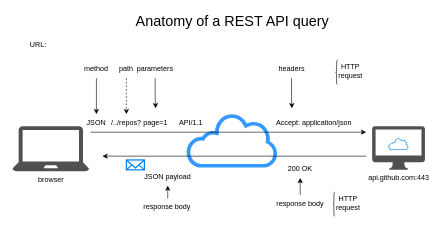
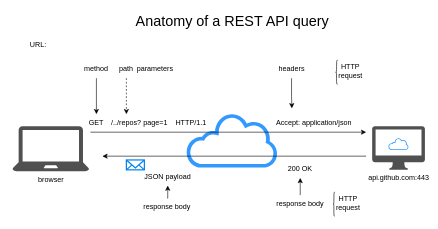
  <mxCell id="0" />
  <mxCell id="1" parent="0" />
  <mxCell id="2" value="" style="sketch=0;pointerEvents=1;shadow=0;dashed=0;html=1;strokeColor=none;fillColor=#3399FF;labelPosition=center;verticalLabelPosition=bottom;outlineConnect=0;verticalAlign=top;align=center;shape=mxgraph.office.clouds.cloud;" vertex="1" parent="1"><mxGeometry y="189" width="153.82" height="90" as="geometry" x="310" /></mxCell>
  <mxCell id="3" value="browser" style="sketch=0;pointerEvents=1;shadow=0;dashed=0;html=1;strokeColor=none;fillColor=#505050;labelPosition=center;verticalLabelPosition=bottom;verticalAlign=top;outlineConnect=0;align=center;shape=mxgraph.office.devices.laptop;" vertex="1" parent="1"><mxGeometry x="20" y="210" width="127.94" height="75" as="geometry" /></mxCell>
  <mxCell id="4" value="" style="group" vertex="1" connectable="0" parent="1"><mxGeometry x="620" y="210" width="88" height="72.83" as="geometry" /></mxCell>
  <mxCell id="5" value="api.github.com:443" style="sketch=0;pointerEvents=1;shadow=0;dashed=0;html=1;strokeColor=none;fillColor=#505050;labelPosition=center;verticalLabelPosition=bottom;verticalAlign=top;outlineConnect=0;align=center;shape=mxgraph.office.devices.mac_client;" vertex="1" parent="4"><mxGeometry width="88" height="72.83" as="geometry" /></mxCell>
  <mxCell id="6" value="" style="sketch=0;pointerEvents=1;shadow=0;dashed=0;html=1;strokeColor=none;fillColor=#3399FF;labelPosition=center;verticalLabelPosition=bottom;outlineConnect=0;verticalAlign=top;align=center;shape=mxgraph.office.clouds.cloud;" vertex="1" parent="4"><mxGeometry x="27" y="20" width="34" height="19.89" as="geometry" /></mxCell>
  <mxCell id="7" value="" style="html=1;verticalLabelPosition=bottom;align=center;labelBackgroundColor=#ffffff;verticalAlign=top;strokeWidth=2;strokeColor=#0080F0;shadow=0;dashed=0;shape=mxgraph.ios7.icons.mail;" vertex="1" parent="1"><mxGeometry x="210" y="266.33" width="30" height="16.5" as="geometry" /></mxCell>
  <mxCell id="8" value="&lt;br&gt;" style="endArrow=classic;html=1;rounded=0;" edge="1" parent="1"><mxGeometry width="50" height="50" relative="1" as="geometry"><mxPoint x="150" y="220" as="sourcePoint" /><mxPoint x="610" y="220" as="targetPoint" /></mxGeometry></mxCell>
  <mxCell id="9" value="&lt;br&gt;" style="endArrow=classic;html=1;rounded=0;" edge="1" parent="1"><mxGeometry width="50" height="50" relative="1" as="geometry"><mxPoint x="610" y="260" as="sourcePoint" /><mxPoint x="170" y="260" as="targetPoint" /></mxGeometry></mxCell>
  <mxCell id="10" value="&lt;font style=&quot;font-size: 24px;&quot;&gt;Anatomy of a REST API query&lt;/font&gt;" style="text;strokeColor=none;align=center;fillColor=none;html=1;verticalAlign=middle;whiteSpace=wrap;rounded=0;" vertex="1" parent="1"><mxGeometry x="156.91" y="20" width="460" height="30" as="geometry" /></mxCell>
  <mxCell id="11" value="" style="shape=curlyBracket;whiteSpace=wrap;html=1;rounded=1;labelPosition=left;verticalLabelPosition=middle;align=right;verticalAlign=middle;" vertex="1" parent="1"><mxGeometry x="558.92" y="100" width="3.33" height="40" as="geometry" /></mxCell>
  <mxCell id="12" value="HTTP&lt;br&gt;request" style="text;strokeColor=none;align=center;fillColor=none;html=1;verticalAlign=middle;whiteSpace=wrap;rounded=0;" vertex="1" parent="1"><mxGeometry x="554.46" y="103" width="60" height="30" as="geometry" /></mxCell>
  <mxCell id="13" value="headers" style="text;strokeColor=none;align=center;fillColor=none;html=1;verticalAlign=middle;whiteSpace=wrap;rounded=0;" vertex="1" parent="1"><mxGeometry x="455.54" y="100" width="60" height="30" as="geometry" /></mxCell>
  <mxCell id="14" style="edgeStyle=orthogonalEdgeStyle;rounded=0;orthogonalLoop=1;jettySize=auto;html=1;exitX=0.5;exitY=1;exitDx=0;exitDy=0;entryX=0.5;entryY=0;entryDx=0;entryDy=0;" edge="1" parent="1" source="15" target="21"><mxGeometry relative="1" as="geometry" /></mxCell>
  <mxCell id="15" value="method" style="text;strokeColor=none;align=center;fillColor=none;html=1;verticalAlign=middle;whiteSpace=wrap;rounded=0;" vertex="1" parent="1"><mxGeometry x="130" y="100" width="60" height="30" as="geometry" /></mxCell>
  <mxCell id="16" style="edgeStyle=orthogonalEdgeStyle;rounded=0;orthogonalLoop=1;jettySize=auto;html=1;exitX=0.5;exitY=1;exitDx=0;exitDy=0;entryX=0.5;entryY=0;entryDx=0;entryDy=0;dashed=1;" edge="1" parent="1" source="17" target="22"><mxGeometry relative="1" as="geometry" /></mxCell>
  <mxCell id="17" value="path" style="text;strokeColor=none;align=center;fillColor=none;html=1;verticalAlign=middle;whiteSpace=wrap;rounded=0;" vertex="1" parent="1"><mxGeometry x="180" y="100" width="60" height="30" as="geometry" /></mxCell>
  <mxCell id="18" value="parameters" style="text;strokeColor=none;align=center;fillColor=none;html=1;verticalAlign=middle;whiteSpace=wrap;rounded=0;" vertex="1" parent="1"><mxGeometry x="228" y="100" width="60" height="30" as="geometry" /></mxCell>
  <mxCell id="19" value="" style="shape=curlyBracket;whiteSpace=wrap;html=1;rounded=1;labelPosition=left;verticalLabelPosition=middle;align=right;verticalAlign=middle;" vertex="1" parent="1"><mxGeometry x="554.46" y="320" width="3.33" height="40" as="geometry" /></mxCell>
  <mxCell id="20" value="HTTP&lt;br&gt;request" style="text;strokeColor=none;align=center;fillColor=none;html=1;verticalAlign=middle;whiteSpace=wrap;rounded=0;" vertex="1" parent="1"><mxGeometry x="550" y="323" width="60" height="30" as="geometry" /></mxCell>
- <mxCell id="21" value="JSON" style="text;strokeColor=none;align=center;fillColor=none;html=1;verticalAlign=middle;whiteSpace=wrap;rounded=0;" vertex="1" parent="1"><mxGeometry x="130" y="190" width="60" height="30" as="geometry" /></mxCell>
+ <mxCell id="21" value="GET" style="text;strokeColor=none;align=center;fillColor=none;html=1;verticalAlign=middle;whiteSpace=wrap;rounded=0;" vertex="1" parent="1"><mxGeometry x="130" y="190" width="60" height="30" as="geometry" /></mxCell>
  <mxCell id="22" value="/../repos?" style="text;strokeColor=none;align=center;fillColor=none;html=1;verticalAlign=middle;whiteSpace=wrap;rounded=0;" vertex="1" parent="1"><mxGeometry x="180" y="190" width="60" height="30" as="geometry" /></mxCell>
- <mxCell id="23" value="API/1.1" style="text;strokeColor=none;align=center;fillColor=none;html=1;verticalAlign=middle;whiteSpace=wrap;rounded=0;" vertex="1" parent="1"><mxGeometry x="288" y="190" width="60" height="30" as="geometry" /></mxCell>
+ <mxCell id="23" value="HTTP/1.1" style="text;strokeColor=none;align=center;fillColor=none;html=1;verticalAlign=middle;whiteSpace=wrap;rounded=0;" vertex="1" parent="1"><mxGeometry x="288" y="190" width="60" height="30" as="geometry" /></mxCell>
  <mxCell id="24" value="" style="group" vertex="1" connectable="0" parent="1"><mxGeometry x="33" y="60" width="577" height="30" as="geometry" /></mxCell>
  <mxCell id="25" value="URL:" style="text;strokeColor=none;align=center;fillColor=none;html=1;verticalAlign=middle;whiteSpace=wrap;rounded=0;" vertex="1" parent="24"><mxGeometry width="60" height="30" as="geometry" /></mxCell>
  <mxCell id="26" value="Accept: application/json" style="text;strokeColor=none;align=center;fillColor=none;html=1;verticalAlign=middle;whiteSpace=wrap;rounded=0;" vertex="1" parent="1"><mxGeometry x="455.54" y="190" width="134.46" height="30" as="geometry" /></mxCell>
  <mxCell id="27" value="page=1" style="text;strokeColor=none;align=center;fillColor=none;html=1;verticalAlign=middle;whiteSpace=wrap;rounded=0;" vertex="1" parent="1"><mxGeometry x="229" y="190" width="60" height="30" as="geometry" /></mxCell>
- <mxCell id="28" style="edgeStyle=orthogonalEdgeStyle;rounded=0;orthogonalLoop=1;jettySize=auto;html=1;exitX=0.5;exitY=1;exitDx=0;exitDy=0;entryX=0.498;entryY=-0.327;entryDx=0;entryDy=0;entryPerimeter=0;" edge="1" parent="1" source="18" target="27"><mxGeometry relative="1" as="geometry" /></mxCell>
  <mxCell id="29" style="edgeStyle=orthogonalEdgeStyle;rounded=0;orthogonalLoop=1;jettySize=auto;html=1;exitX=0.5;exitY=1;exitDx=0;exitDy=0;entryX=0.227;entryY=-0.327;entryDx=0;entryDy=0;entryPerimeter=0;" edge="1" parent="1" source="13" target="26"><mxGeometry relative="1" as="geometry" /></mxCell>
  <mxCell id="30" value="JSON payload" style="text;strokeColor=none;align=center;fillColor=none;html=1;verticalAlign=middle;whiteSpace=wrap;rounded=0;" vertex="1" parent="1"><mxGeometry x="229" y="279" width="100" height="30" as="geometry" /></mxCell>
  <mxCell id="31" style="edgeStyle=orthogonalEdgeStyle;rounded=0;orthogonalLoop=1;jettySize=auto;html=1;exitX=0.5;exitY=0;exitDx=0;exitDy=0;entryX=0.5;entryY=1;entryDx=0;entryDy=0;" edge="1" parent="1" source="32" target="30"><mxGeometry relative="1" as="geometry" /></mxCell>
  <mxCell id="32" value="response body" style="text;strokeColor=none;align=center;fillColor=none;html=1;verticalAlign=middle;whiteSpace=wrap;rounded=0;" vertex="1" parent="1"><mxGeometry x="228" y="330" width="100" height="30" as="geometry" /></mxCell>
  <mxCell id="33" style="edgeStyle=orthogonalEdgeStyle;rounded=0;orthogonalLoop=1;jettySize=auto;html=1;exitX=0.5;exitY=0;exitDx=0;exitDy=0;entryX=0.5;entryY=1;entryDx=0;entryDy=0;" edge="1" parent="1" source="34" target="35"><mxGeometry relative="1" as="geometry" /></mxCell>
  <mxCell id="34" value="response body" style="text;strokeColor=none;align=center;fillColor=none;html=1;verticalAlign=middle;whiteSpace=wrap;rounded=0;" vertex="1" parent="1"><mxGeometry x="450" y="325" width="100" height="30" as="geometry" /></mxCell>
  <mxCell id="35" value="200 OK" style="text;strokeColor=none;align=center;fillColor=none;html=1;verticalAlign=middle;whiteSpace=wrap;rounded=0;" vertex="1" parent="1"><mxGeometry x="450" y="266.33" width="100" height="30" as="geometry" /></mxCell>
